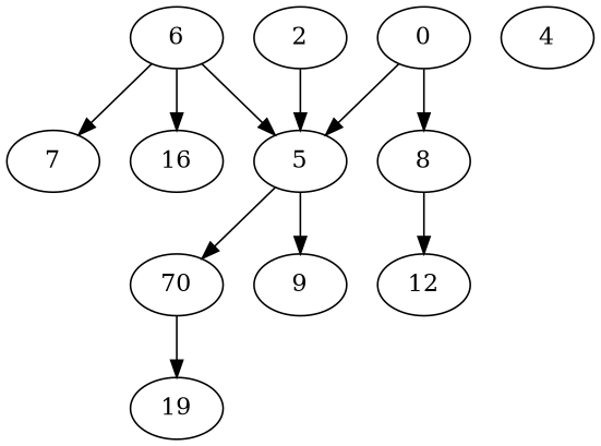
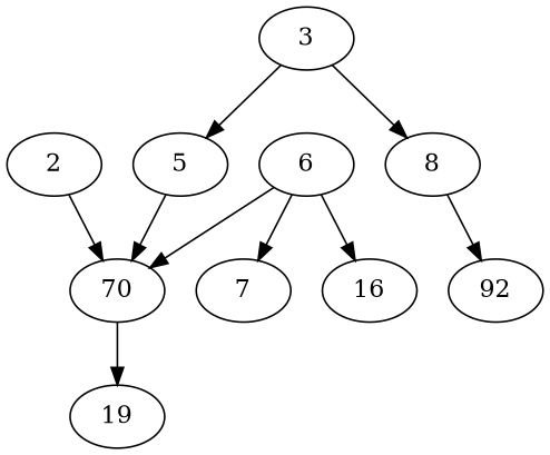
  digraph {
    6 [alpha=34.43]
    n2 [alpha=30.69 label=70]
    7 [alpha=22.98]
    n4 [alpha=48.94 label=16]
    n5 [alpha=23.22 label=19]
    2 [alpha=46.63]
    5 [alpha=40.99]
-   9 [alpha=45.82]
-   3 [alpha=44.17 label=0]
+   3 [alpha=44.17]
    8 [alpha=45.92]
-   12 [alpha=38.12]
-   4 [alpha=33.93]
-   6 -> 5
+   12 [alpha=38.12 label=92]
+   6 -> n2
    6 -> 7
    6 -> n4
    n2 -> n5
-   2 -> 5
+   2 -> n2
    5 -> n2
-   5 -> 9
    3 -> 5
    3 -> 8
    8 -> 12
  }
